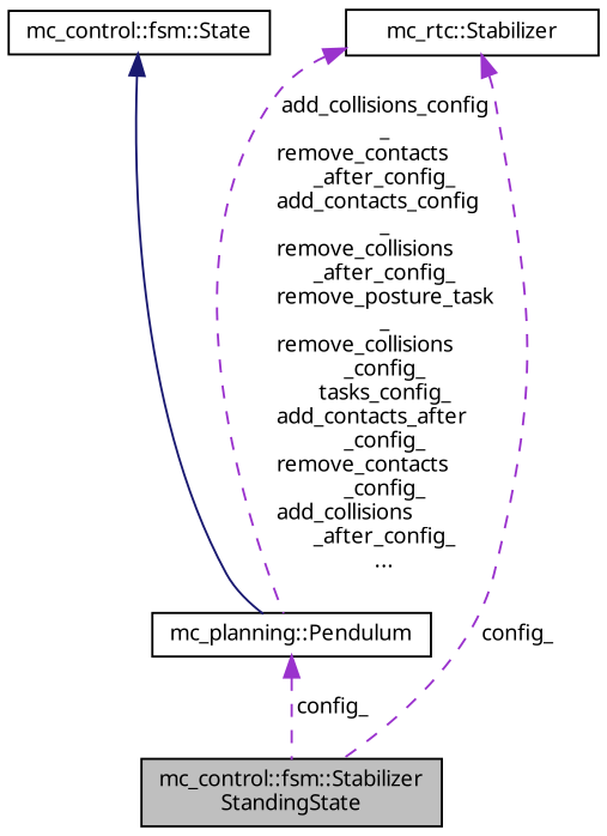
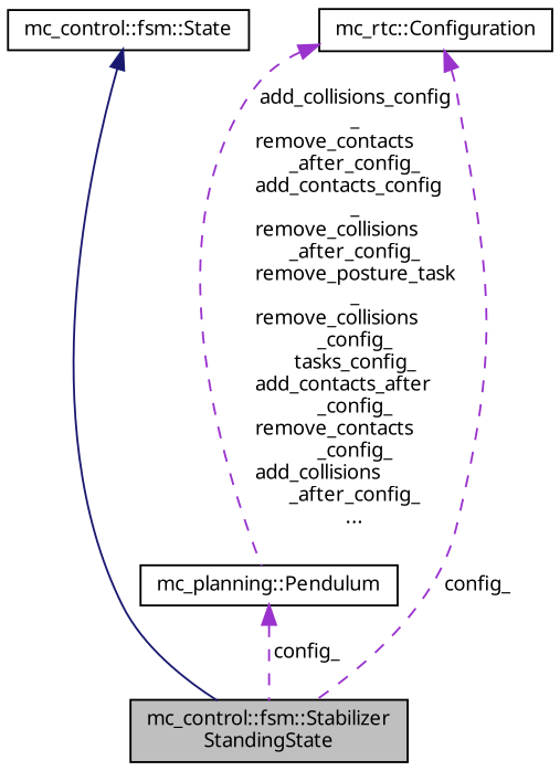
  digraph {
    fontname="Noto Sans"
    node [color=black fillcolor=white fontname="Noto Sans" fontsize=10 shape=record style=filled]
    edge [color=darkorchid3 dir=back fontname="Noto Sans" fontsize=10 labelfontname=Helvetica labelfontsize=10 style=dashed]
    n1 [fillcolor=grey75 fontcolor=black height=0.2 label="mc_control::fsm::Stabilizer\lStandingState" width=0.4]
    n2 [height=0.2 label="mc_control::fsm::State" width=0.4]
-   n3 [height=0.2 label="mc_rtc::Stabilizer" width=0.4]
+   n3 [height=0.2 label="mc_rtc::Configuration" width=0.4]
    n4 [height=0.2 label="mc_planning::Pendulum" width=0.4]
-   n2 -> n4 [color=midnightblue style=solid]
+   n2 -> n1 [color=midnightblue style=solid]
    n3 -> n1 [label=" config_"]
    n3 -> n4 [label=" add_collisions_config\l_\nremove_contacts\l_after_config_\nadd_contacts_config\l_\nremove_collisions\l_after_config_\nremove_posture_task\l_\nremove_collisions\l_config_\ntasks_config_\nadd_contacts_after\l_config_\nremove_contacts\l_config_\nadd_collisions\l_after_config_\n..."]
    n4 -> n1 [label=" config_"]
  }
